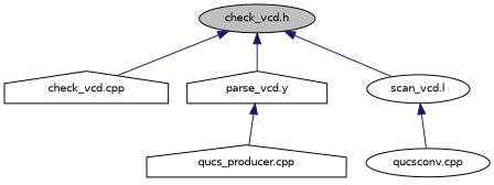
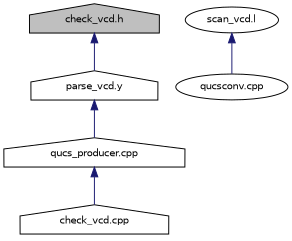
  digraph {
    node [color=black fillcolor=white fontname=Helvetica fontsize=10 shape=house style=filled]
    edge [color=midnightblue dir=back fontname=Helvetica fontsize=10 labelfontname=Helvetica labelfontsize=10 style=solid]
-   n1 [fillcolor=grey75 fontcolor=black height=0.2 label="check_vcd.h" shape=ellipse width=0.4]
+   n1 [fillcolor=grey75 fontcolor=black height=0.2 label="check_vcd.h" width=0.4]
    n2 [height=0.2 label="check_vcd.cpp" width=0.4]
    n3 [height=0.2 label="parse_vcd.y" width=0.4]
    n4 [height=0.2 label="scan_vcd.l" shape=ellipse width=0.4]
    n5 [height=0.2 label="qucs_producer.cpp" width=0.4]
    n6 [height=0.2 label="qucsconv.cpp" shape=ellipse width=0.4]
-   n1 -> n2
+   n5 -> n2
    n1 -> n3
-   n1 -> n4
    n3 -> n5
    n4 -> n6
  }
